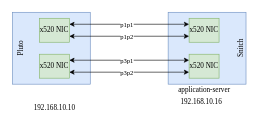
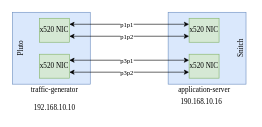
  <mxCell id="0" />
  <mxCell id="1" parent="0" />
  <mxCell id="2" value="Pluto" style="rounded=0;whiteSpace=wrap;html=1;fillColor=#dae8fc;strokeColor=#6c8ebf;fontFamily=Lucida Console;horizontal=0;spacingLeft=0;verticalAlign=top;" parent="1" vertex="1"><mxGeometry x="20" y="20" width="130" height="120" as="geometry" /></mxCell>
  <mxCell id="3" value="Snitch" style="rounded=0;whiteSpace=wrap;html=1;fillColor=#dae8fc;strokeColor=#6c8ebf;fontFamily=Lucida Console;verticalAlign=bottom;horizontal=0;" parent="1" vertex="1"><mxGeometry x="280" y="20" width="130" height="120" as="geometry" /></mxCell>
  <mxCell id="4" style="edgeStyle=orthogonalEdgeStyle;rounded=0;orthogonalLoop=1;jettySize=auto;html=1;exitX=1;exitY=0.25;exitDx=0;exitDy=0;entryX=0;entryY=0.25;entryDx=0;entryDy=0;fontFamily=Lucida Console;startArrow=classic;startFill=1;" parent="1" source="12" target="14" edge="1"><mxGeometry relative="1" as="geometry"><Array as="points" /></mxGeometry></mxCell>
  <mxCell id="5" value="p1p1" style="edgeLabel;html=1;align=center;verticalAlign=middle;resizable=0;points=[];fontFamily=Lucida Console;" parent="4" vertex="1" connectable="0"><mxGeometry x="0.077" y="21" relative="1" as="geometry"><mxPoint x="-12.5" y="21" as="offset" /></mxGeometry></mxCell>
  <mxCell id="6" style="edgeStyle=orthogonalEdgeStyle;rounded=0;orthogonalLoop=1;jettySize=auto;html=1;exitX=1;exitY=0.75;exitDx=0;exitDy=0;entryX=0;entryY=0.75;entryDx=0;entryDy=0;fontFamily=Lucida Console;startArrow=classic;startFill=1;" parent="1" source="12" target="14" edge="1"><mxGeometry relative="1" as="geometry" /></mxCell>
  <mxCell id="7" value="p1p2" style="edgeLabel;html=1;align=center;verticalAlign=middle;resizable=0;points=[];fontFamily=Lucida Console;" parent="6" vertex="1" connectable="0"><mxGeometry x="-0.249" y="-1" relative="1" as="geometry"><mxPoint x="20" y="-1" as="offset" /></mxGeometry></mxCell>
  <mxCell id="8" style="edgeStyle=orthogonalEdgeStyle;rounded=0;orthogonalLoop=1;jettySize=auto;html=1;exitX=1;exitY=0.25;exitDx=0;exitDy=0;entryX=0;entryY=0.25;entryDx=0;entryDy=0;fontFamily=Lucida Console;startArrow=classic;startFill=1;" parent="1" source="13" target="15" edge="1"><mxGeometry relative="1" as="geometry" /></mxCell>
  <mxCell id="9" value="p3p1" style="edgeLabel;html=1;align=center;verticalAlign=middle;resizable=0;points=[];fontFamily=Lucida Console;" parent="8" vertex="1" connectable="0"><mxGeometry x="-0.203" relative="1" as="geometry"><mxPoint x="15" as="offset" /></mxGeometry></mxCell>
  <mxCell id="10" style="edgeStyle=orthogonalEdgeStyle;rounded=0;orthogonalLoop=1;jettySize=auto;html=1;exitX=1;exitY=0.75;exitDx=0;exitDy=0;entryX=0;entryY=0.75;entryDx=0;entryDy=0;fontFamily=Lucida Console;startArrow=classic;startFill=1;" parent="1" source="13" target="15" edge="1"><mxGeometry relative="1" as="geometry" /></mxCell>
  <mxCell id="11" value="p3p2" style="edgeLabel;html=1;align=center;verticalAlign=middle;resizable=0;points=[];fontFamily=Lucida Console;" parent="10" vertex="1" connectable="0"><mxGeometry x="-0.188" y="-1" relative="1" as="geometry"><mxPoint x="14.17" as="offset" /></mxGeometry></mxCell>
  <mxCell id="12" value="x520 NIC" style="rounded=0;whiteSpace=wrap;html=1;fillColor=#d5e8d4;strokeColor=#82b366;fontFamily=Lucida Console;" parent="1" vertex="1"><mxGeometry x="65" y="30" width="50" height="40" as="geometry" /></mxCell>
  <mxCell id="13" value="x520 NIC" style="rounded=0;whiteSpace=wrap;html=1;fillColor=#d5e8d4;strokeColor=#82b366;fontFamily=Lucida Console;" parent="1" vertex="1"><mxGeometry x="65" y="90" width="50" height="40" as="geometry" /></mxCell>
  <mxCell id="14" value="x520 NIC" style="rounded=0;whiteSpace=wrap;html=1;fillColor=#d5e8d4;strokeColor=#82b366;fontFamily=Lucida Console;" parent="1" vertex="1"><mxGeometry x="315" y="30" width="50" height="40" as="geometry" /></mxCell>
  <mxCell id="15" value="x520 NIC" style="rounded=0;whiteSpace=wrap;html=1;fillColor=#d5e8d4;strokeColor=#82b366;fontFamily=Lucida Console;" parent="1" vertex="1"><mxGeometry x="315" y="90" width="50" height="40" as="geometry" /></mxCell>
+ <mxCell id="16" value="traffic-generator" style="text;html=1;align=center;verticalAlign=middle;resizable=0;points=[];autosize=1;fontFamily=Lucida Console;" vertex="1" parent="1"><mxGeometry x="20" y="140" width="140" height="20" as="geometry" /></mxCell>
  <mxCell id="17" value="application-server" style="text;html=1;align=center;verticalAlign=middle;resizable=0;points=[];autosize=1;fontFamily=Lucida Console;" vertex="1" parent="1"><mxGeometry x="265" y="140" width="150" height="20" as="geometry" /></mxCell>
  <mxCell id="18" value="192.168.10.10" style="text;html=1;align=center;verticalAlign=middle;resizable=0;points=[];autosize=1;fontFamily=Lucida Console;" vertex="1" parent="1"><mxGeometry x="35" y="170" width="110" height="20" as="geometry" /></mxCell>
- <mxCell id="19" value="192.168.10.16" style="text;html=1;align=center;verticalAlign=middle;resizable=0;points=[];autosize=1;fontFamily=Lucida Console;" vertex="1" parent="1"><mxGeometry x="280" y="160" width="110" height="20" as="geometry" /></mxCell>
+ <mxCell id="19" value="190.168.10.16" style="text;html=1;align=center;verticalAlign=middle;resizable=0;points=[];autosize=1;fontFamily=Lucida Console;" vertex="1" parent="1"><mxGeometry x="280" y="160" width="110" height="20" as="geometry" /></mxCell>
